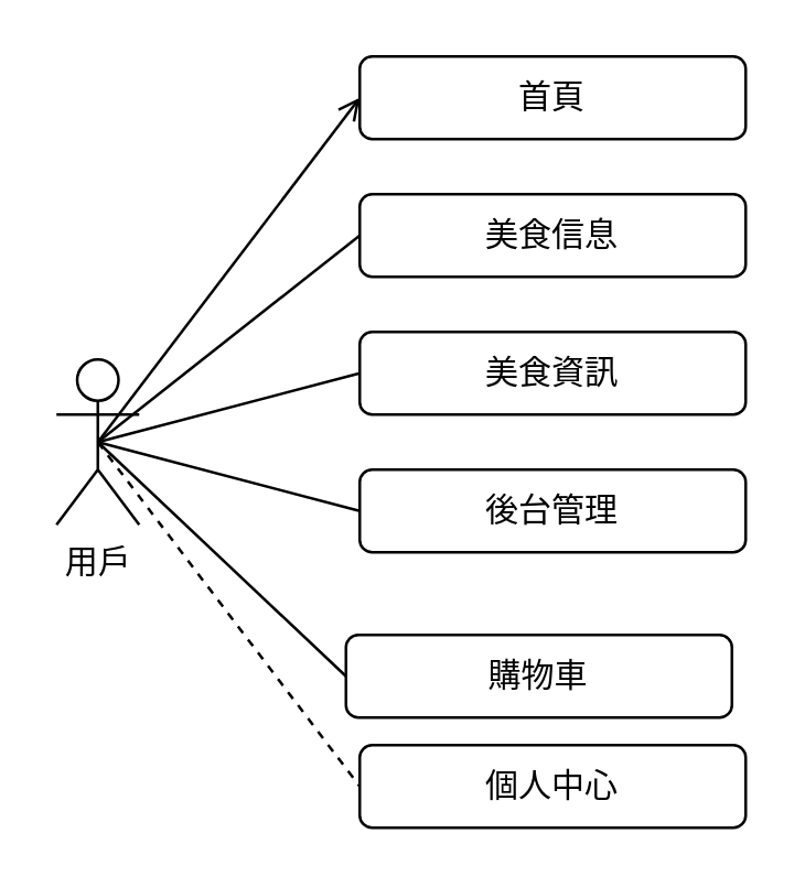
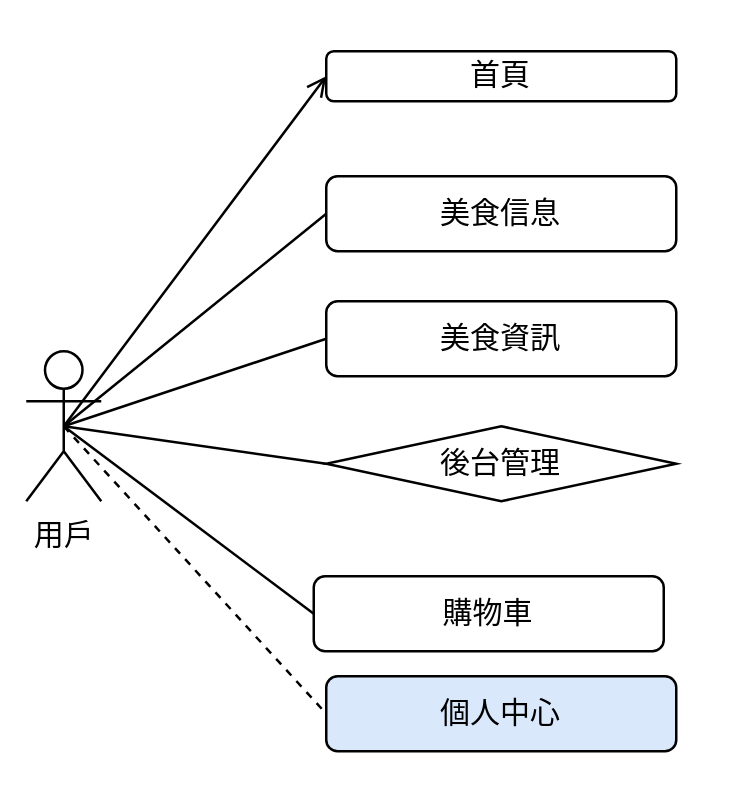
  <mxCell id="0" />
  <mxCell id="1" parent="0" />
- <mxCell id="2" value="用戶" style="shape=umlActor;verticalLabelPosition=bottom;verticalAlign=top;html=1;outlineConnect=0;" vertex="1" parent="1"><mxGeometry x="20" y="130" width="30" height="60" as="geometry" /></mxCell>
- <mxCell id="3" value="首頁" style="rounded=1;whiteSpace=wrap;html=1;" vertex="1" parent="1"><mxGeometry x="130" y="20" width="140" height="30" as="geometry" /></mxCell>
+ <mxCell id="2" value="用戶" style="shape=umlActor;verticalLabelPosition=bottom;verticalAlign=top;html=1;outlineConnect=0;" vertex="1" parent="1"><mxGeometry x="10" y="140" width="30" height="60" as="geometry" /></mxCell>
+ <mxCell id="3" value="首頁" style="rounded=1;whiteSpace=wrap;html=1;" vertex="1" parent="1"><mxGeometry x="130" y="20" width="140" height="20" as="geometry" /></mxCell>
  <mxCell id="4" value="美食信息" style="rounded=1;whiteSpace=wrap;html=1;" vertex="1" parent="1"><mxGeometry x="130" y="70" width="140" height="30" as="geometry" /></mxCell>
  <mxCell id="5" value="美食資訊" style="rounded=1;whiteSpace=wrap;html=1;" vertex="1" parent="1"><mxGeometry x="130" y="120" width="140" height="30" as="geometry" /></mxCell>
- <mxCell id="6" value="後台管理" style="rounded=1;whiteSpace=wrap;html=1;" vertex="1" parent="1"><mxGeometry x="130" y="170" width="140" height="30" as="geometry" /></mxCell>
+ <mxCell id="6" value="後台管理" style="rhombus;whiteSpace=wrap;html=1;" vertex="1" parent="1"><mxGeometry x="130" y="170" width="140" height="30" as="geometry" /></mxCell>
  <mxCell id="7" value="購物車" style="rounded=1;whiteSpace=wrap;html=1;" vertex="1" parent="1"><mxGeometry x="125" y="230" width="140" height="30" as="geometry" /></mxCell>
- <mxCell id="8" value="個人中心" style="rounded=1;whiteSpace=wrap;html=1;" vertex="1" parent="1"><mxGeometry x="130" y="270" width="140" height="30" as="geometry" /></mxCell>
+ <mxCell id="8" value="個人中心" style="rounded=1;whiteSpace=wrap;html=1;fillColor=#dae8fc;" vertex="1" parent="1"><mxGeometry x="130" y="270" width="140" height="30" as="geometry" /></mxCell>
  <mxCell id="9" value="" style="endArrow=open;html=1;rounded=0;entryX=0;entryY=0.5;entryDx=0;entryDy=0;exitX=0.5;exitY=0.5;exitDx=0;exitDy=0;exitPerimeter=0;" edge="1" parent="1" source="2" target="3"><mxGeometry width="50" height="50" relative="1" as="geometry"><mxPoint x="220" y="200" as="sourcePoint" /><mxPoint x="270" y="150" as="targetPoint" /></mxGeometry></mxCell>
  <mxCell id="10" value="" style="endArrow=none;html=1;rounded=0;entryX=0;entryY=0.5;entryDx=0;entryDy=0;exitX=0.5;exitY=0.5;exitDx=0;exitDy=0;exitPerimeter=0;" edge="1" parent="1" source="2" target="4"><mxGeometry width="50" height="50" relative="1" as="geometry"><mxPoint x="40" y="160" as="sourcePoint" /><mxPoint x="140" y="45" as="targetPoint" /></mxGeometry></mxCell>
  <mxCell id="11" value="" style="endArrow=none;html=1;rounded=0;entryX=0;entryY=0.5;entryDx=0;entryDy=0;exitX=0.5;exitY=0.5;exitDx=0;exitDy=0;exitPerimeter=0;" edge="1" parent="1" source="2" target="5"><mxGeometry width="50" height="50" relative="1" as="geometry"><mxPoint x="40" y="160" as="sourcePoint" /><mxPoint x="140" y="95" as="targetPoint" /></mxGeometry></mxCell>
  <mxCell id="12" value="" style="endArrow=none;html=1;rounded=0;entryX=0;entryY=0.5;entryDx=0;entryDy=0;exitX=0.5;exitY=0.5;exitDx=0;exitDy=0;exitPerimeter=0;" edge="1" parent="1" source="2" target="6"><mxGeometry width="50" height="50" relative="1" as="geometry"><mxPoint x="45" y="170" as="sourcePoint" /><mxPoint x="140" y="145" as="targetPoint" /></mxGeometry></mxCell>
  <mxCell id="13" value="" style="endArrow=none;html=1;rounded=0;entryX=0;entryY=0.5;entryDx=0;entryDy=0;exitX=0.5;exitY=0.5;exitDx=0;exitDy=0;exitPerimeter=0;" edge="1" parent="1" source="2" target="7"><mxGeometry width="50" height="50" relative="1" as="geometry"><mxPoint x="45" y="170" as="sourcePoint" /><mxPoint x="140" y="195" as="targetPoint" /></mxGeometry></mxCell>
  <mxCell id="14" value="" style="endArrow=none;html=1;rounded=0;entryX=0;entryY=0.5;entryDx=0;entryDy=0;exitX=0.5;exitY=0.5;exitDx=0;exitDy=0;exitPerimeter=0;dashed=1;" edge="1" parent="1" source="2" target="8"><mxGeometry width="50" height="50" relative="1" as="geometry"><mxPoint x="45" y="170" as="sourcePoint" /><mxPoint x="140" y="245" as="targetPoint" /></mxGeometry></mxCell>
